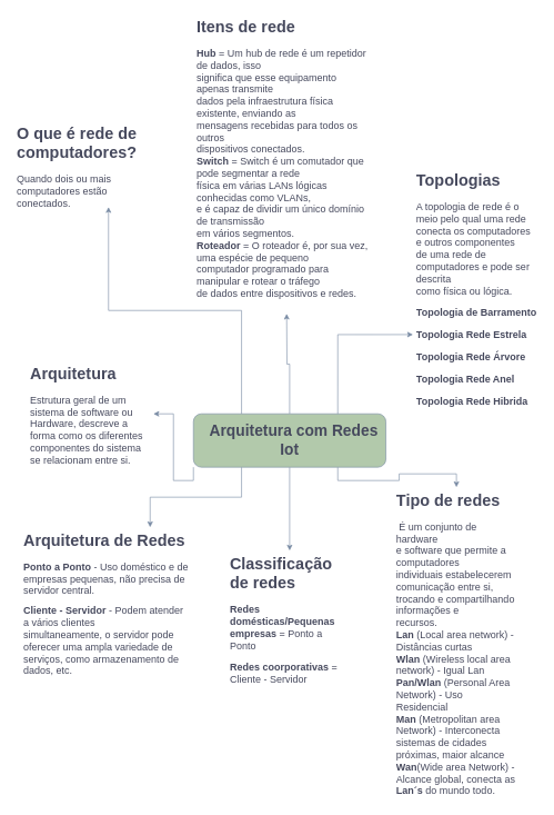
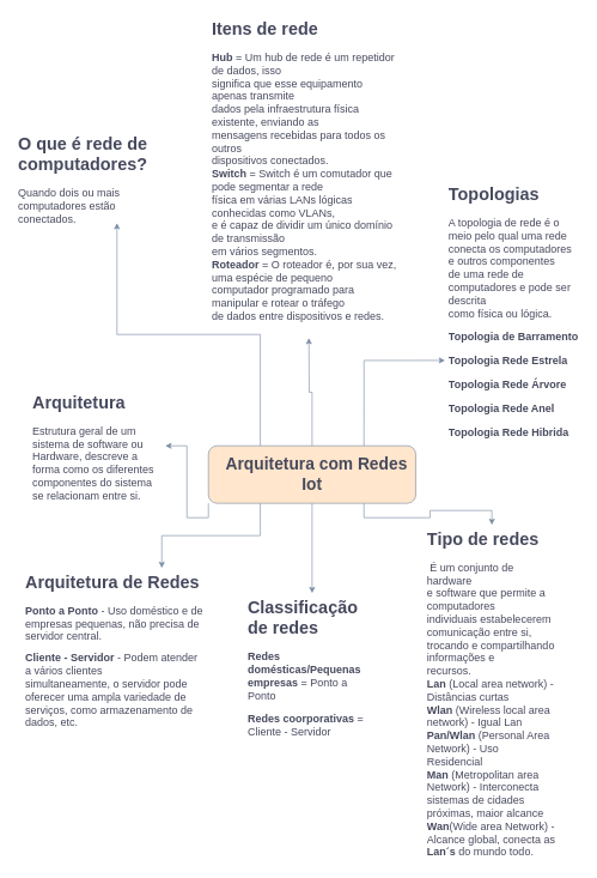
  <mxCell id="0" />
  <mxCell id="1" parent="0" />
  <mxCell id="2" style="edgeStyle=orthogonalEdgeStyle;rounded=0;orthogonalLoop=1;jettySize=auto;html=1;exitX=0;exitY=1;exitDx=0;exitDy=0;entryX=1;entryY=0.5;entryDx=0;entryDy=0;labelBackgroundColor=none;strokeColor=#788AA3;fontColor=default;" edge="1" parent="1" source="8" target="10"><mxGeometry relative="1" as="geometry" /></mxCell>
  <mxCell id="3" style="edgeStyle=orthogonalEdgeStyle;rounded=0;orthogonalLoop=1;jettySize=auto;html=1;exitX=0.75;exitY=1;exitDx=0;exitDy=0;entryX=0.5;entryY=0;entryDx=0;entryDy=0;labelBackgroundColor=none;strokeColor=#788AA3;fontColor=default;" edge="1" parent="1" source="8" target="13"><mxGeometry relative="1" as="geometry" /></mxCell>
  <mxCell id="4" style="edgeStyle=orthogonalEdgeStyle;rounded=0;orthogonalLoop=1;jettySize=auto;html=1;exitX=0.25;exitY=1;exitDx=0;exitDy=0;entryX=0.75;entryY=0;entryDx=0;entryDy=0;labelBackgroundColor=none;strokeColor=#788AA3;fontColor=default;" edge="1" parent="1" source="8" target="11"><mxGeometry relative="1" as="geometry" /></mxCell>
  <mxCell id="5" style="edgeStyle=orthogonalEdgeStyle;rounded=0;orthogonalLoop=1;jettySize=auto;html=1;entryX=0.5;entryY=0;entryDx=0;entryDy=0;labelBackgroundColor=none;strokeColor=#788AA3;fontColor=default;" edge="1" parent="1" source="8" target="12"><mxGeometry relative="1" as="geometry" /></mxCell>
  <mxCell id="6" style="edgeStyle=orthogonalEdgeStyle;rounded=0;orthogonalLoop=1;jettySize=auto;html=1;strokeColor=#788AA3;fontColor=#46495D;fillColor=#B2C9AB;" edge="1" parent="1" source="8"><mxGeometry relative="1" as="geometry"><mxPoint x="430" y="470" as="targetPoint" /></mxGeometry></mxCell>
  <mxCell id="7" style="edgeStyle=orthogonalEdgeStyle;rounded=0;orthogonalLoop=1;jettySize=auto;html=1;exitX=0.25;exitY=0;exitDx=0;exitDy=0;entryX=0.75;entryY=1;entryDx=0;entryDy=0;strokeColor=#788AA3;fontColor=#46495D;fillColor=#B2C9AB;" edge="1" parent="1" source="8" target="9"><mxGeometry relative="1" as="geometry" /></mxCell>
- <mxCell id="8" value="&lt;font style=&quot;font-size: 23px;&quot;&gt;&lt;b&gt;&amp;nbsp; &amp;nbsp;Arquitetura com Redes&amp;nbsp; &amp;nbsp; Iot&amp;nbsp;&amp;nbsp;&lt;/b&gt;&lt;/font&gt;" style="rounded=1;whiteSpace=wrap;html=1;labelBackgroundColor=none;fillColor=#B2C9AB;strokeColor=#788AA3;fontColor=#46495D;" parent="1" vertex="1"><mxGeometry x="290" y="620" width="289" height="80" as="geometry" /></mxCell>
+ <mxCell id="8" value="&lt;font style=&quot;font-size: 23px;&quot;&gt;&lt;b&gt;&amp;nbsp; &amp;nbsp;Arquitetura com Redes&amp;nbsp; &amp;nbsp; Iot&amp;nbsp;&amp;nbsp;&lt;/b&gt;&lt;/font&gt;" style="rounded=1;whiteSpace=wrap;html=1;labelBackgroundColor=none;fillColor=#ffe6cc;strokeColor=#788AA3;fontColor=#46495D;" parent="1" vertex="1"><mxGeometry x="290" y="620" width="289" height="80" as="geometry" /></mxCell>
  <mxCell id="9" value="&lt;h1&gt;O que é rede de computadores?&lt;/h1&gt;&lt;p&gt;&lt;font style=&quot;font-size: 15px;&quot;&gt;Quando dois ou mais computadores estão conectados.&lt;/font&gt;&lt;/p&gt;" style="text;html=1;strokeColor=none;fillColor=none;spacing=5;spacingTop=-20;whiteSpace=wrap;overflow=hidden;rounded=0;labelBackgroundColor=none;fontColor=#46495D;" vertex="1" parent="1"><mxGeometry x="20" y="180" width="190" height="130" as="geometry" /></mxCell>
  <mxCell id="10" value="&lt;h1&gt;Arquitetura&lt;br&gt;&lt;/h1&gt;&lt;p&gt;&lt;font style=&quot;font-size: 15px;&quot;&gt;Estrutura geral de um sistema de software ou Hardware, descreve a forma como os diferentes componentes do sistema se relacionam entre si.&lt;/font&gt;&lt;/p&gt;" style="text;html=1;strokeColor=none;fillColor=none;spacing=5;spacingTop=-20;whiteSpace=wrap;overflow=hidden;rounded=0;labelBackgroundColor=none;fontColor=#46495D;" vertex="1" parent="1"><mxGeometry x="40" y="540" width="190" height="160" as="geometry" /></mxCell>
  <mxCell id="11" value="&lt;h1&gt;Arquitetura de Redes&amp;nbsp;&lt;/h1&gt;&lt;p&gt;&lt;font style=&quot;font-size: 15px;&quot;&gt;&lt;b&gt;Ponto a Ponto&lt;/b&gt; - Uso doméstico e de empresas pequenas, não precisa de servidor central.&lt;/font&gt;&lt;/p&gt;&lt;p&gt;&lt;font style=&quot;font-size: 15px;&quot;&gt;&lt;b&gt;Cliente - Servidor&lt;/b&gt; - Podem atender a vários clientes&lt;br&gt;simultaneamente, o servidor pode oferecer uma ampla variedade de&lt;br&gt;serviços, como armazenamento de dados, etc.&lt;br&gt;&lt;br&gt;&lt;/font&gt;&lt;/p&gt;" style="text;html=1;strokeColor=none;fillColor=none;spacing=5;spacingTop=-20;whiteSpace=wrap;overflow=hidden;rounded=0;labelBackgroundColor=none;fontColor=#46495D;" vertex="1" parent="1"><mxGeometry x="30" y="790" width="260" height="230" as="geometry" /></mxCell>
  <mxCell id="12" value="&lt;h1&gt;Classificação de redes&lt;/h1&gt;&lt;p style=&quot;font-size: 15px;&quot;&gt;&lt;font style=&quot;font-size: 15px;&quot;&gt;&lt;b&gt;Redes domésticas/Pequenas empresas &lt;/b&gt;= Ponto a Ponto&lt;/font&gt;&lt;/p&gt;&lt;p style=&quot;font-size: 15px;&quot;&gt;&lt;font style=&quot;font-size: 15px;&quot;&gt;&lt;b&gt;Redes coorporativas&lt;/b&gt; = Cliente - Servidor&amp;nbsp;&lt;/font&gt;&lt;/p&gt;" style="text;html=1;strokeColor=none;fillColor=none;spacing=5;spacingTop=-20;whiteSpace=wrap;overflow=hidden;rounded=0;labelBackgroundColor=none;fontColor=#46495D;" vertex="1" parent="1"><mxGeometry x="339.5" y="825" width="190" height="205" as="geometry" /></mxCell>
  <mxCell id="13" value="&lt;h1&gt;&lt;span style=&quot;background-color: initial;&quot;&gt;Tipo de redes&lt;/span&gt;&lt;/h1&gt;&lt;div style=&quot;font-size: 15px;&quot;&gt;&lt;font style=&quot;font-size: 15px;&quot;&gt;&amp;nbsp;É um conjunto de hardware&lt;br&gt;e software que permite a computadores&lt;br&gt;individuais estabelecerem comunicação entre si,&lt;br&gt;trocando e compartilhando informações e&lt;br&gt;recursos.&lt;/font&gt;&lt;/div&gt;&lt;div style=&quot;font-size: 15px;&quot;&gt;&lt;span style=&quot;background-color: initial;&quot;&gt;&lt;font style=&quot;font-size: 15px;&quot;&gt;&lt;b&gt;Lan&lt;/b&gt; (Local area network) - Distâncias curtas&amp;nbsp;&lt;/font&gt;&lt;/span&gt;&lt;/div&gt;&lt;div style=&quot;font-size: 15px;&quot;&gt;&lt;span style=&quot;background-color: initial;&quot;&gt;&lt;font style=&quot;font-size: 15px;&quot;&gt;&lt;b&gt;Wlan&lt;/b&gt; (Wireless local area network) - Igual Lan&lt;/font&gt;&lt;/span&gt;&lt;/div&gt;&lt;div style=&quot;font-size: 15px;&quot;&gt;&lt;span style=&quot;background-color: initial;&quot;&gt;&lt;font style=&quot;font-size: 15px;&quot;&gt;&lt;b&gt;Pan/Wlan&lt;/b&gt; (Personal Area Network) - Uso Residencial&amp;nbsp;&lt;/font&gt;&lt;/span&gt;&lt;/div&gt;&lt;div style=&quot;font-size: 15px;&quot;&gt;&lt;span style=&quot;background-color: initial;&quot;&gt;&lt;font style=&quot;font-size: 15px;&quot;&gt;&lt;b&gt;Man &lt;/b&gt;(Metropolitan area Network) - Interconecta sistemas de cidades próximas, maior alcance&lt;/font&gt;&lt;/span&gt;&lt;/div&gt;&lt;div style=&quot;font-size: 15px;&quot;&gt;&lt;span style=&quot;background-color: initial;&quot;&gt;&lt;font style=&quot;font-size: 15px;&quot;&gt;&lt;b&gt;Wan&lt;/b&gt;(Wide area Network) - Alcance global, conecta as &lt;b&gt;Lan´s&lt;/b&gt; do mundo todo.&lt;/font&gt;&lt;/span&gt;&lt;/div&gt;&lt;div style=&quot;font-size: 15px;&quot;&gt;&lt;span style=&quot;background-color: initial;&quot;&gt;&lt;font style=&quot;font-size: 15px;&quot;&gt;&amp;nbsp;&lt;/font&gt;&lt;/span&gt;&lt;/div&gt;" style="text;html=1;strokeColor=none;fillColor=none;spacing=5;spacingTop=-20;whiteSpace=wrap;overflow=hidden;rounded=0;labelBackgroundColor=none;fontColor=#46495D;" vertex="1" parent="1"><mxGeometry x="590" y="730" width="190" height="470" as="geometry" /></mxCell>
  <mxCell id="14" value="&lt;h1&gt;Itens de rede&amp;nbsp;&lt;/h1&gt;&lt;div style=&quot;font-size: 15px;&quot;&gt;&lt;font style=&quot;font-size: 15px;&quot;&gt;&lt;b&gt;Hub&lt;/b&gt; =&amp;nbsp;Um hub de rede é um repetidor de dados, isso&lt;br&gt;significa que esse equipamento apenas transmite&lt;br&gt;dados pela infraestrutura física existente,&lt;span style=&quot;background-color: initial;&quot;&gt;&amp;nbsp;enviando as&lt;/span&gt;&lt;/font&gt;&lt;/div&gt;&lt;div style=&quot;font-size: 15px;&quot;&gt;&lt;font style=&quot;font-size: 15px;&quot;&gt;mensagens recebidas para todos os outros&lt;/font&gt;&lt;/div&gt;&lt;div style=&quot;font-size: 15px;&quot;&gt;&lt;font style=&quot;font-size: 15px;&quot;&gt;dispositivos conectados.&lt;/font&gt;&lt;/div&gt;&lt;div style=&quot;font-size: 15px;&quot;&gt;&lt;font style=&quot;font-size: 15px;&quot;&gt;&lt;b&gt;Switch&lt;/b&gt; =&amp;nbsp;Switch é um comutador que pode segmentar a rede&lt;br&gt;física em várias LANs lógicas conhecidas como VLANs,&lt;br&gt;e é capaz de dividir um único domínio de transmissão&lt;br&gt;em vários segmentos.&lt;/font&gt;&lt;/div&gt;&lt;div style=&quot;font-size: 15px;&quot;&gt;&lt;font style=&quot;font-size: 15px;&quot;&gt;&lt;b&gt;Roteador&lt;/b&gt; = O roteador é, por sua vez, uma espécie de pequeno&lt;br&gt;computador programado para manipular e rotear o tráfego&lt;br&gt;de dados entre dispositivos e redes.&lt;/font&gt;&lt;br&gt;&lt;/div&gt;&lt;div&gt;&lt;br&gt;&lt;/div&gt;" style="text;html=1;strokeColor=none;fillColor=none;spacing=5;spacingTop=-20;whiteSpace=wrap;overflow=hidden;rounded=0;fontColor=#46495D;" vertex="1" parent="1"><mxGeometry x="290" y="20" width="265.5" height="430" as="geometry" /></mxCell>
  <mxCell id="15" value="&lt;h1&gt;Topologias&lt;/h1&gt;&lt;p style=&quot;font-size: 15px;&quot;&gt;&lt;font style=&quot;font-size: 15px;&quot;&gt;A topologia de rede é o meio pelo qual uma rede&lt;br&gt;conecta os computadores e outros componentes&lt;br&gt;de uma rede de computadores e pode ser descrita&lt;br&gt;como física ou lógica.&lt;/font&gt;&lt;/p&gt;&lt;p style=&quot;font-size: 15px;&quot;&gt;&lt;font style=&quot;font-size: 15px;&quot;&gt;&lt;b&gt;Topologia de Barramento&lt;/b&gt;&lt;/font&gt;&lt;/p&gt;&lt;p style=&quot;font-size: 15px;&quot;&gt;&lt;font style=&quot;font-size: 15px;&quot;&gt;&lt;b&gt;Topologia Rede Estrela&lt;/b&gt;&lt;/font&gt;&lt;/p&gt;&lt;p style=&quot;font-size: 15px;&quot;&gt;&lt;font style=&quot;font-size: 15px;&quot;&gt;&lt;b&gt;Topologia Rede Árvore&amp;nbsp;&lt;/b&gt;&lt;/font&gt;&lt;/p&gt;&lt;p style=&quot;font-size: 15px;&quot;&gt;&lt;font style=&quot;font-size: 15px;&quot;&gt;&lt;b&gt;Topologia Rede Anel&lt;/b&gt;&lt;/font&gt;&lt;/p&gt;&lt;p style=&quot;font-size: 15px;&quot;&gt;&lt;font style=&quot;font-size: 15px;&quot;&gt;&lt;b&gt;Topologia Rede Hibrida&lt;/b&gt;&lt;/font&gt;&lt;/p&gt;&lt;p&gt;&lt;br&gt;&lt;/p&gt;" style="text;html=1;strokeColor=none;fillColor=none;spacing=5;spacingTop=-20;whiteSpace=wrap;overflow=hidden;rounded=0;fontColor=#46495D;" vertex="1" parent="1"><mxGeometry x="620" y="250" width="190" height="380" as="geometry" /></mxCell>
  <mxCell id="16" style="edgeStyle=orthogonalEdgeStyle;rounded=0;orthogonalLoop=1;jettySize=auto;html=1;exitX=0.75;exitY=0;exitDx=0;exitDy=0;entryX=-0.002;entryY=0.661;entryDx=0;entryDy=0;entryPerimeter=0;strokeColor=#788AA3;fontColor=#46495D;fillColor=#B2C9AB;" edge="1" parent="1" source="8" target="15"><mxGeometry relative="1" as="geometry" /></mxCell>
